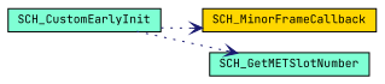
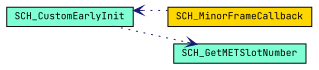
  digraph {
    fontname="JetBrains Mono"
    rankdir=LR
    node [color=black fillcolor=aquamarine fontname="JetBrains Mono" fontsize=10 shape=record style=filled]
    edge [arrowhead=vee color=midnightblue fontname="JetBrains Mono" fontsize=10 labelfontname=FreeSans labelfontsize=10 style=dotted]
    n1 [fontcolor=black height=0.2 label=SCH_CustomEarlyInit width=0.4]
    n2 [fillcolor=gold height=0.2 label=SCH_MinorFrameCallback width=0.4]
    n3 [height=0.2 label=SCH_GetMETSlotNumber width=0.4]
-   n1 -> n2
+   n2 -> n1
    n1 -> n3
  }
